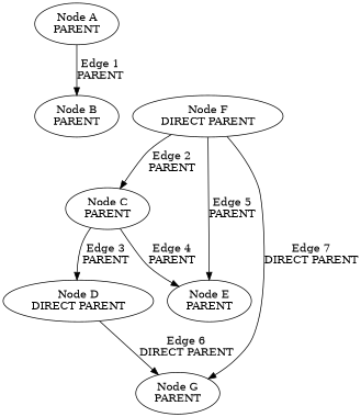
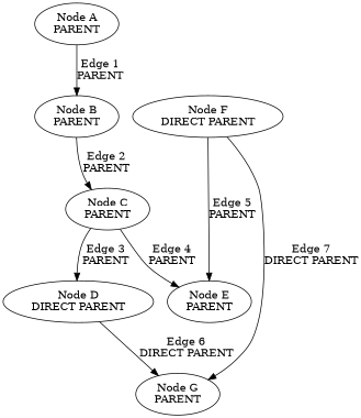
  digraph {
    n1 [label="Node A\nPARENT"]
    n2 [label="Node B\nPARENT"]
    n3 [label="Node C\nPARENT"]
    n4 [label="Node D\nDIRECT PARENT"]
    n5 [label="Node E\nPARENT"]
    n6 [label="Node G\nPARENT"]
    n7 [label="Node F\nDIRECT PARENT"]
    n1 -> n2 [label="Edge 1\nPARENT"]
-   n7 -> n3 [label="Edge 2\nPARENT"]
+   n2 -> n3 [label="Edge 2\nPARENT"]
    n3 -> n4 [label="Edge 3\nPARENT"]
    n3 -> n5 [label="Edge 4\nPARENT"]
    n4 -> n6 [label="Edge 6\nDIRECT PARENT"]
    n7 -> n5 [label="Edge 5\nPARENT"]
    n7 -> n6 [label="Edge 7\nDIRECT PARENT"]
  }
